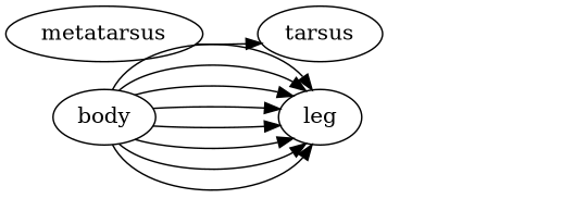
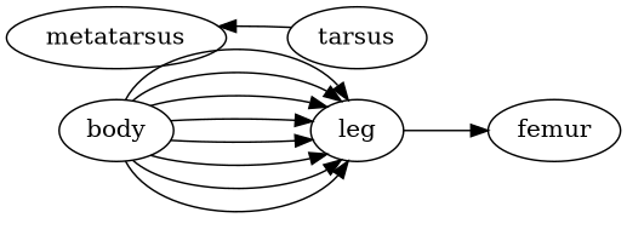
  digraph {
    rankdir=LR
    node [joint_type=hinge length=0.2 link_shape=capsule]
    body [joint_type=free]
    leg [joint_axis="0 1 0" length=0.1]
+   femur [joint_type=fixed]
    metatarsus [joint_axis="0 0 1"]
    tarsus [joint_type=fixed length=0.05]
    subgraph sub_1 {
      body
      leg
+     femur
      metatarsus
      tarsus
    }
    body -> leg [axis_angle="0 1 0 120" offset=0.05]
    body -> leg [axis_angle="0 1 0 100" offset=0.35]
    body -> leg [axis_angle="0 1 0 80" offset=0.65]
    body -> leg [axis_angle="0 1 0 60" offset=0.95]
    body -> leg [axis_angle="0 1 0 -120" mirror=true offset=0.05]
    body -> leg [axis_angle="0 1 0 -100" mirror=true offset=0.35]
    body -> leg [axis_angle="0 1 0 -80" mirror=true offset=0.65]
    body -> leg [axis_angle="0 1 0 -60" mirror=true offset=0.95]
-   metatarsus -> tarsus [axis_angle="0 0 1 -45"]
+   leg -> femur [axis_angle="0 0 1 -15"]
+   tarsus -> metatarsus [axis_angle="0 0 1 -45"]
  }
